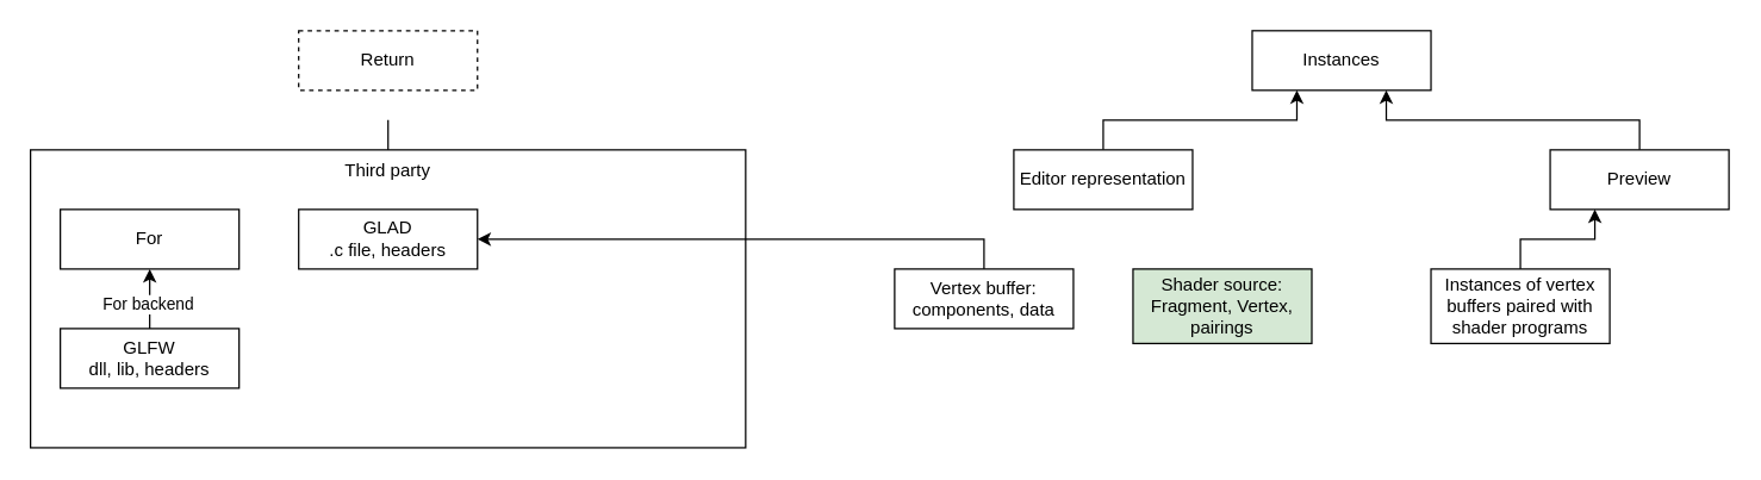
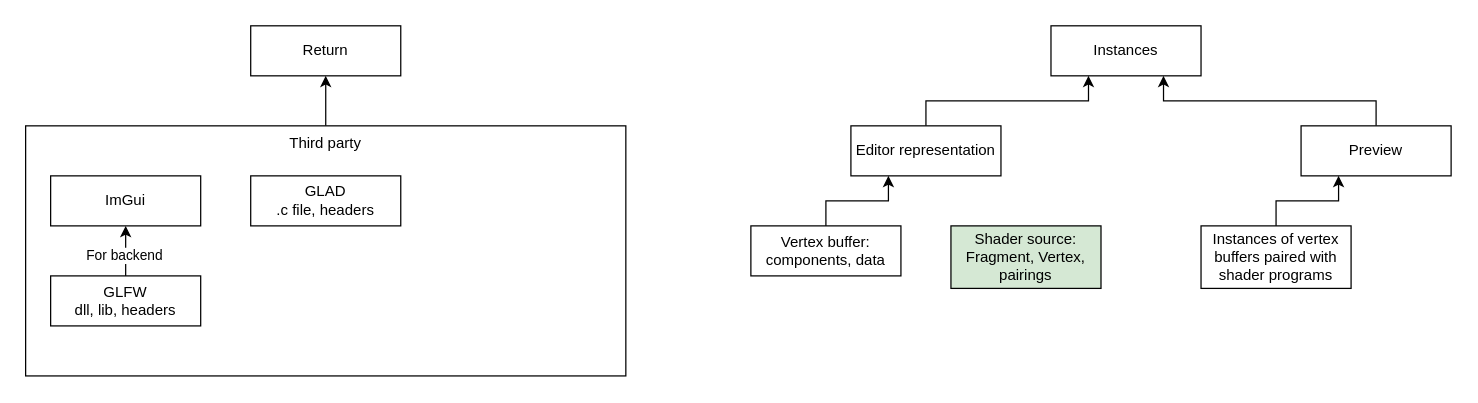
  <mxCell id="0" />
  <mxCell id="1" parent="0" />
- <mxCell id="2" style="edgeStyle=orthogonalEdgeStyle;rounded=0;orthogonalLoop=1;jettySize=auto;html=1;exitX=0.5;exitY=0;exitDx=0;exitDy=0;" parent="1" source="3" target="5" edge="1"><mxGeometry relative="1" as="geometry" /></mxCell>
+ <mxCell id="2" style="edgeStyle=orthogonalEdgeStyle;rounded=0;orthogonalLoop=1;jettySize=auto;html=1;exitX=0.5;exitY=0;exitDx=0;exitDy=0;entryX=0.5;entryY=1;entryDx=0;entryDy=0;" parent="1" source="3" target="4" edge="1"><mxGeometry relative="1" as="geometry" /></mxCell>
  <mxCell id="3" value="Third party" style="rounded=0;whiteSpace=wrap;html=1;verticalAlign=top;" parent="1" vertex="1"><mxGeometry x="20" y="100" width="480" height="200" as="geometry" /></mxCell>
- <mxCell id="4" value="Return" style="rounded=0;whiteSpace=wrap;html=1;dashed=1;" parent="1" vertex="1"><mxGeometry x="200" y="20" width="120" height="40" as="geometry" /></mxCell>
+ <mxCell id="4" value="Return" style="rounded=0;whiteSpace=wrap;html=1;" parent="1" vertex="1"><mxGeometry x="200" y="20" width="120" height="40" as="geometry" /></mxCell>
  <mxCell id="5" value="GLAD&lt;div&gt;.c file, headers&lt;/div&gt;" style="rounded=0;whiteSpace=wrap;html=1;" parent="1" vertex="1"><mxGeometry x="200" y="140" width="120" height="40" as="geometry" /></mxCell>
  <mxCell id="6" style="edgeStyle=orthogonalEdgeStyle;rounded=0;orthogonalLoop=1;jettySize=auto;html=1;exitX=0.5;exitY=0;exitDx=0;exitDy=0;entryX=0.5;entryY=1;entryDx=0;entryDy=0;" parent="1" source="8" target="9" edge="1"><mxGeometry relative="1" as="geometry" /></mxCell>
  <mxCell id="7" value="For backend" style="edgeLabel;html=1;align=center;verticalAlign=middle;resizable=0;points=[];" parent="6" vertex="1" connectable="0"><mxGeometry x="-0.15" y="2" relative="1" as="geometry"><mxPoint as="offset" /></mxGeometry></mxCell>
  <mxCell id="8" value="GLFW&lt;div&gt;dll, lib, headers&lt;/div&gt;" style="rounded=0;whiteSpace=wrap;html=1;" parent="1" vertex="1"><mxGeometry x="40" y="220" width="120" height="40" as="geometry" /></mxCell>
- <mxCell id="9" value="For" style="rounded=0;whiteSpace=wrap;html=1;" parent="1" vertex="1"><mxGeometry x="40" y="140" width="120" height="40" as="geometry" /></mxCell>
+ <mxCell id="9" value="ImGui" style="rounded=0;whiteSpace=wrap;html=1;" parent="1" vertex="1"><mxGeometry x="40" y="140" width="120" height="40" as="geometry" /></mxCell>
  <mxCell id="10" value="Instances" style="rounded=0;whiteSpace=wrap;html=1;" vertex="1" parent="1"><mxGeometry x="840" y="20" width="120" height="40" as="geometry" /></mxCell>
  <mxCell id="11" style="edgeStyle=orthogonalEdgeStyle;rounded=0;orthogonalLoop=1;jettySize=auto;html=1;exitX=0.5;exitY=0;exitDx=0;exitDy=0;entryX=0.25;entryY=1;entryDx=0;entryDy=0;" edge="1" parent="1" source="12" target="10"><mxGeometry relative="1" as="geometry" /></mxCell>
  <mxCell id="12" value="Editor representation" style="rounded=0;whiteSpace=wrap;html=1;" vertex="1" parent="1"><mxGeometry x="680" y="100" width="120" height="40" as="geometry" /></mxCell>
- <mxCell id="13" style="edgeStyle=orthogonalEdgeStyle;rounded=0;orthogonalLoop=1;jettySize=auto;html=1;exitX=0.5;exitY=0;exitDx=0;exitDy=0;" edge="1" parent="1" source="14" target="5"><mxGeometry relative="1" as="geometry" /></mxCell>
+ <mxCell id="13" style="edgeStyle=orthogonalEdgeStyle;rounded=0;orthogonalLoop=1;jettySize=auto;html=1;exitX=0.5;exitY=0;exitDx=0;exitDy=0;entryX=0.25;entryY=1;entryDx=0;entryDy=0;" edge="1" parent="1" source="14" target="12"><mxGeometry relative="1" as="geometry" /></mxCell>
  <mxCell id="14" value="Vertex buffer:&lt;div&gt;components, data&lt;/div&gt;" style="rounded=0;whiteSpace=wrap;html=1;" vertex="1" parent="1"><mxGeometry x="600" y="180" width="120" height="40" as="geometry" /></mxCell>
  <mxCell id="15" value="Shader source:&lt;div&gt;Fragment, Vertex, pairings&lt;/div&gt;" style="rounded=0;whiteSpace=wrap;html=1;fillColor=#d5e8d4;" vertex="1" parent="1"><mxGeometry x="760" y="180" width="120" height="50" as="geometry" /></mxCell>
  <mxCell id="16" style="edgeStyle=orthogonalEdgeStyle;rounded=0;orthogonalLoop=1;jettySize=auto;html=1;exitX=0.5;exitY=0;exitDx=0;exitDy=0;entryX=0.75;entryY=1;entryDx=0;entryDy=0;" edge="1" parent="1" source="17" target="10"><mxGeometry relative="1" as="geometry" /></mxCell>
  <mxCell id="17" value="Preview" style="rounded=0;whiteSpace=wrap;html=1;" vertex="1" parent="1"><mxGeometry x="1040" y="100" width="120" height="40" as="geometry" /></mxCell>
  <mxCell id="18" style="edgeStyle=orthogonalEdgeStyle;rounded=0;orthogonalLoop=1;jettySize=auto;html=1;exitX=0.5;exitY=0;exitDx=0;exitDy=0;entryX=0.25;entryY=1;entryDx=0;entryDy=0;" edge="1" parent="1" source="19" target="17"><mxGeometry relative="1" as="geometry" /></mxCell>
  <mxCell id="19" value="Instances of vertex buffers paired with shader programs" style="rounded=0;whiteSpace=wrap;html=1;" vertex="1" parent="1"><mxGeometry x="960" y="180" width="120" height="50" as="geometry" /></mxCell>
